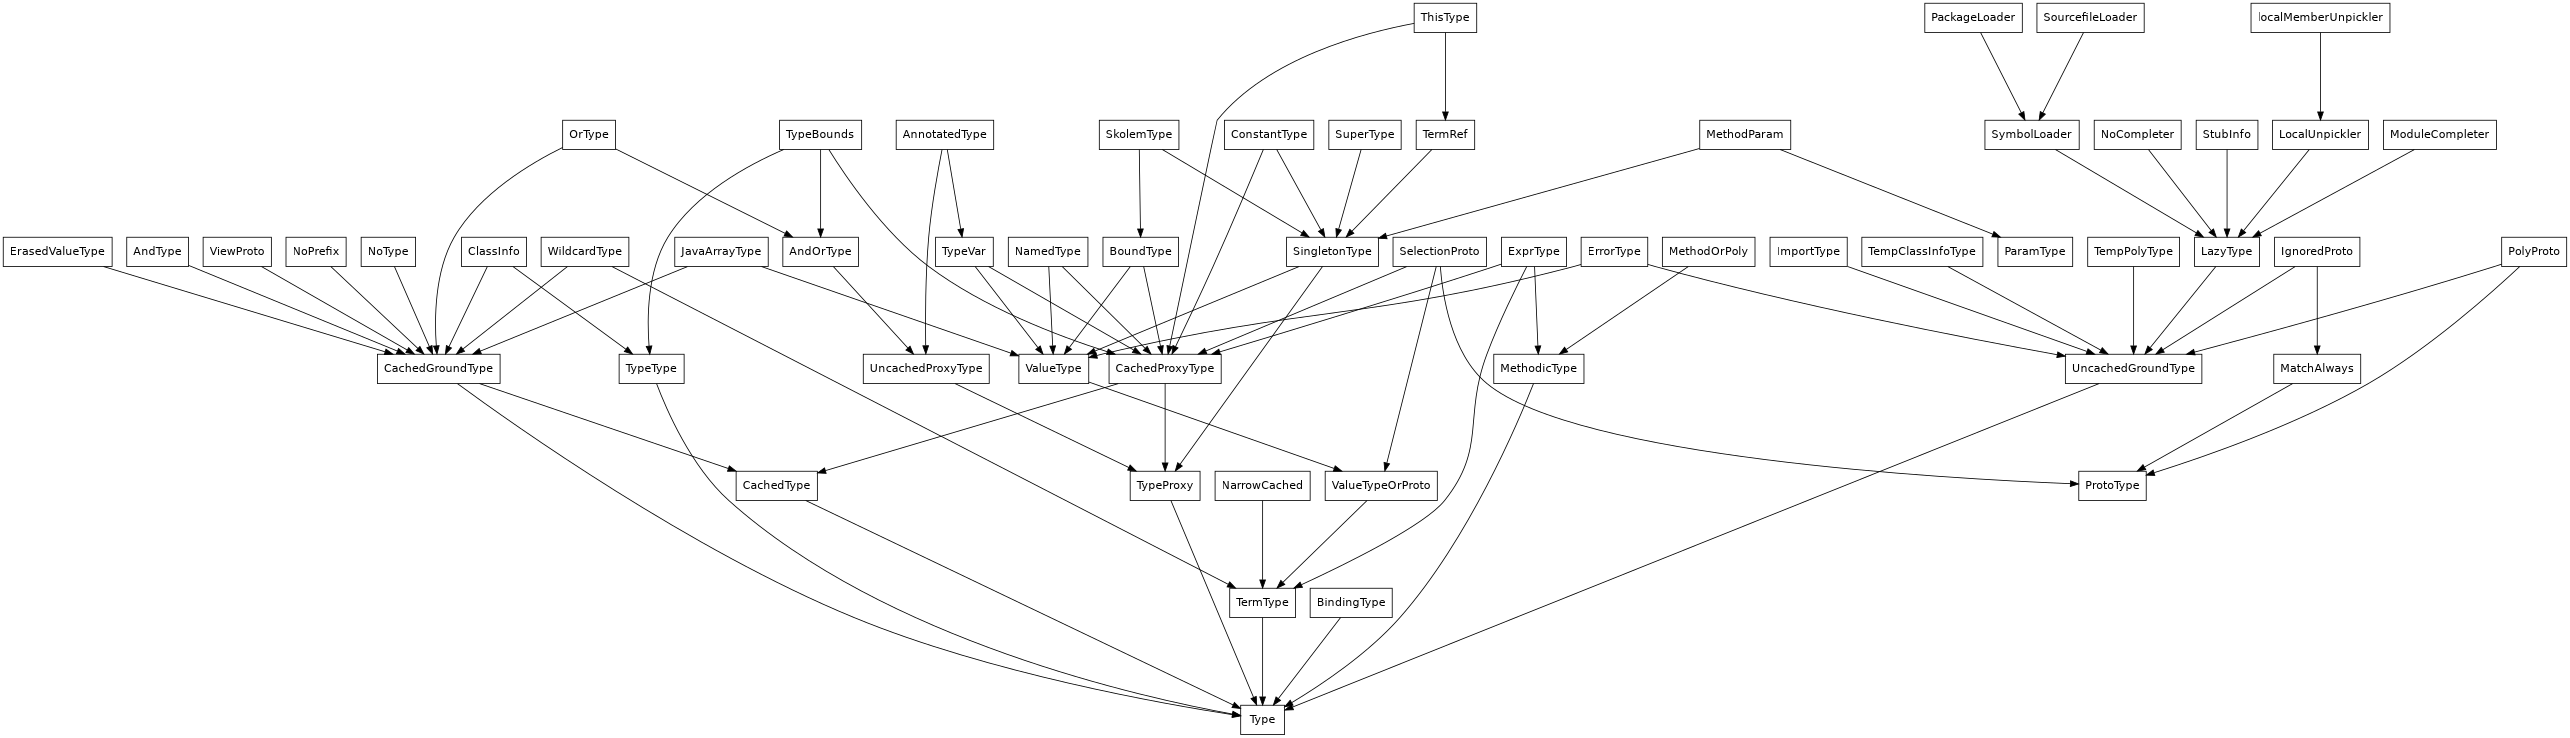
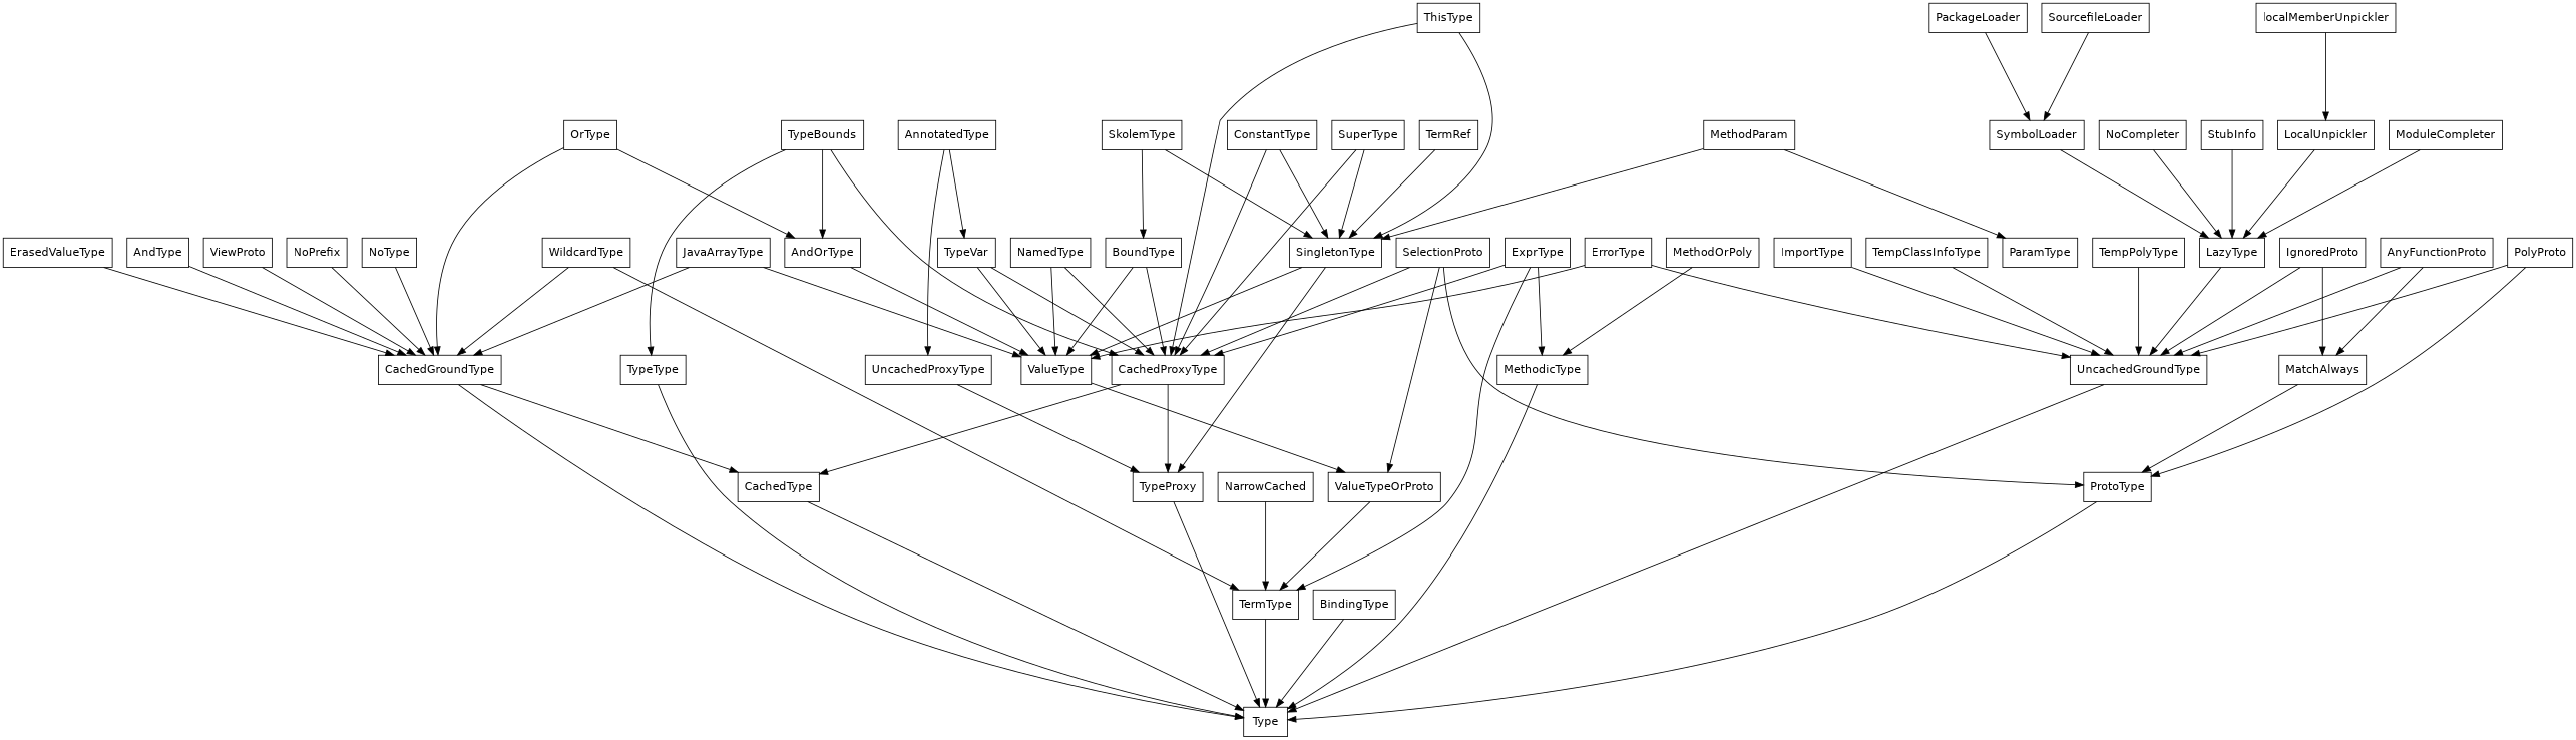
  digraph {
    rankdir=TB
    ranksep=1.5
    node [fontname=Helvetica shape=box]
    OrType
    CachedGroundType
    AndOrType
    Type
    CachedType
    ValueType
    ValueTypeOrProto
    TypeVar
    CachedProxyType
    TypeProxy
    TermType
    SymbolLoader
    LazyType
    UncachedGroundType
    BindingType
    TypeType
    TempPolyType
    ErrorType
    ImportType
    AnnotatedType
    UncachedProxyType
    ViewProto
    ProtoType
+   AnyFunctionProto
    MatchAlways
    NoCompleter
    IgnoredProto
    MethodParam
    ParamType
    SingletonType
    BoundType
    PackageLoader
    NoPrefix
    WildcardType
    ExprType
    MethodicType
    NamedType
-   ClassInfo
    SkolemType
    NoType
    StubInfo
    localMemberUnpickler
    LocalUnpickler
    MethodOrPoly
    TermRef
    ErasedValueType
    ConstantType
    SuperType
    ThisType
    PolyProto
    SelectionProto
    NarrowCached
    ModuleCompleter
    TypeBounds
    JavaArrayType
    TempClassInfoType
    SourcefileLoader
    AndType
    OrType -> CachedGroundType
    OrType -> AndOrType
    CachedGroundType -> Type
    CachedGroundType -> CachedType
-   AndOrType -> UncachedProxyType
+   AndOrType -> ValueType
    CachedType -> Type
    ValueType -> ValueTypeOrProto
    ValueTypeOrProto -> TermType
    TypeVar -> ValueType
    TypeVar -> CachedProxyType
    CachedProxyType -> CachedType
    CachedProxyType -> TypeProxy
    TypeProxy -> Type
    TermType -> Type
    SymbolLoader -> LazyType
    LazyType -> UncachedGroundType
    UncachedGroundType -> Type
    BindingType -> Type
    TypeType -> Type
    TempPolyType -> UncachedGroundType
    ErrorType -> ValueType
    ErrorType -> UncachedGroundType
    ImportType -> UncachedGroundType
    AnnotatedType -> TypeVar
    AnnotatedType -> UncachedProxyType
    UncachedProxyType -> TypeProxy
    ViewProto -> CachedGroundType
+   ProtoType -> Type
+   AnyFunctionProto -> UncachedGroundType
+   AnyFunctionProto -> MatchAlways
    MatchAlways -> ProtoType
    NoCompleter -> LazyType
    IgnoredProto -> UncachedGroundType
    IgnoredProto -> MatchAlways
    MethodParam -> ParamType
    MethodParam -> SingletonType
    SingletonType -> ValueType
    SingletonType -> TypeProxy
    BoundType -> ValueType
    BoundType -> CachedProxyType
    PackageLoader -> SymbolLoader
    NoPrefix -> CachedGroundType
    WildcardType -> CachedGroundType
    WildcardType -> TermType
    ExprType -> CachedProxyType
    ExprType -> TermType
    ExprType -> MethodicType
    MethodicType -> Type
    NamedType -> ValueType
    NamedType -> CachedProxyType
-   ClassInfo -> CachedGroundType
-   ClassInfo -> TypeType
    SkolemType -> SingletonType
    SkolemType -> BoundType
    NoType -> CachedGroundType
    StubInfo -> LazyType
    localMemberUnpickler -> LocalUnpickler
    LocalUnpickler -> LazyType
    MethodOrPoly -> MethodicType
    TermRef -> SingletonType
    ErasedValueType -> CachedGroundType
    ConstantType -> CachedProxyType
    ConstantType -> SingletonType
+   SuperType -> CachedProxyType
    SuperType -> SingletonType
    ThisType -> CachedProxyType
-   ThisType -> TermRef
+   ThisType -> SingletonType
    PolyProto -> UncachedGroundType
    PolyProto -> ProtoType
    SelectionProto -> ValueTypeOrProto
    SelectionProto -> CachedProxyType
    SelectionProto -> ProtoType
    NarrowCached -> TermType
    ModuleCompleter -> LazyType
    TypeBounds -> AndOrType
    TypeBounds -> CachedProxyType
    TypeBounds -> TypeType
    JavaArrayType -> CachedGroundType
    JavaArrayType -> ValueType
    TempClassInfoType -> UncachedGroundType
    SourcefileLoader -> SymbolLoader
    AndType -> CachedGroundType
  }
